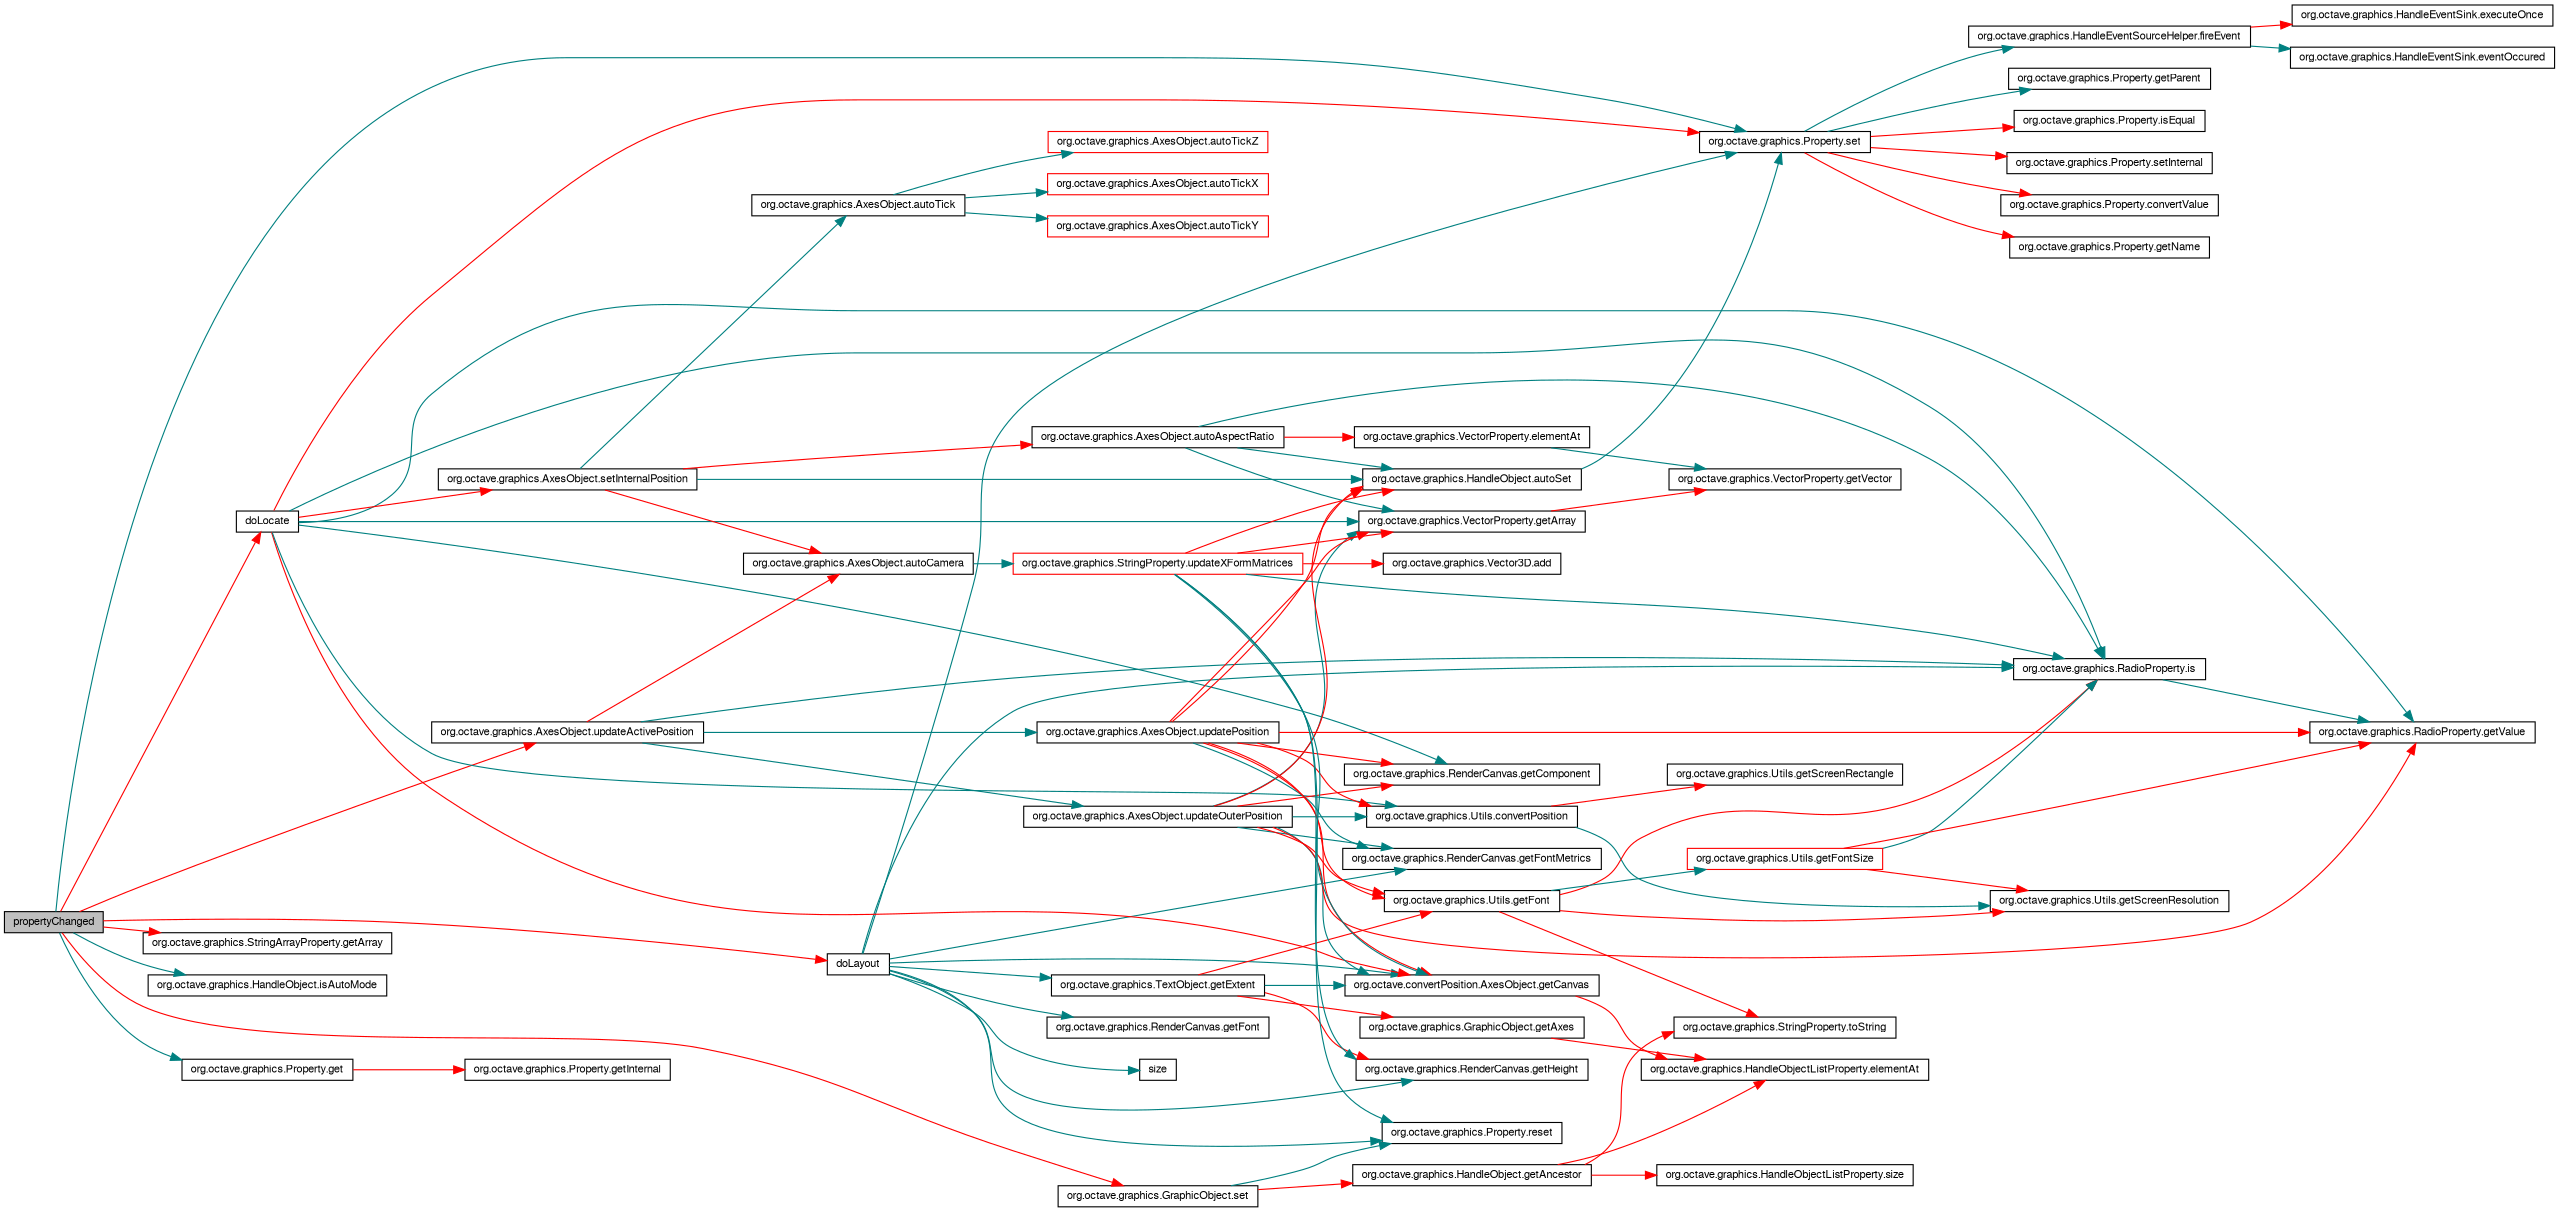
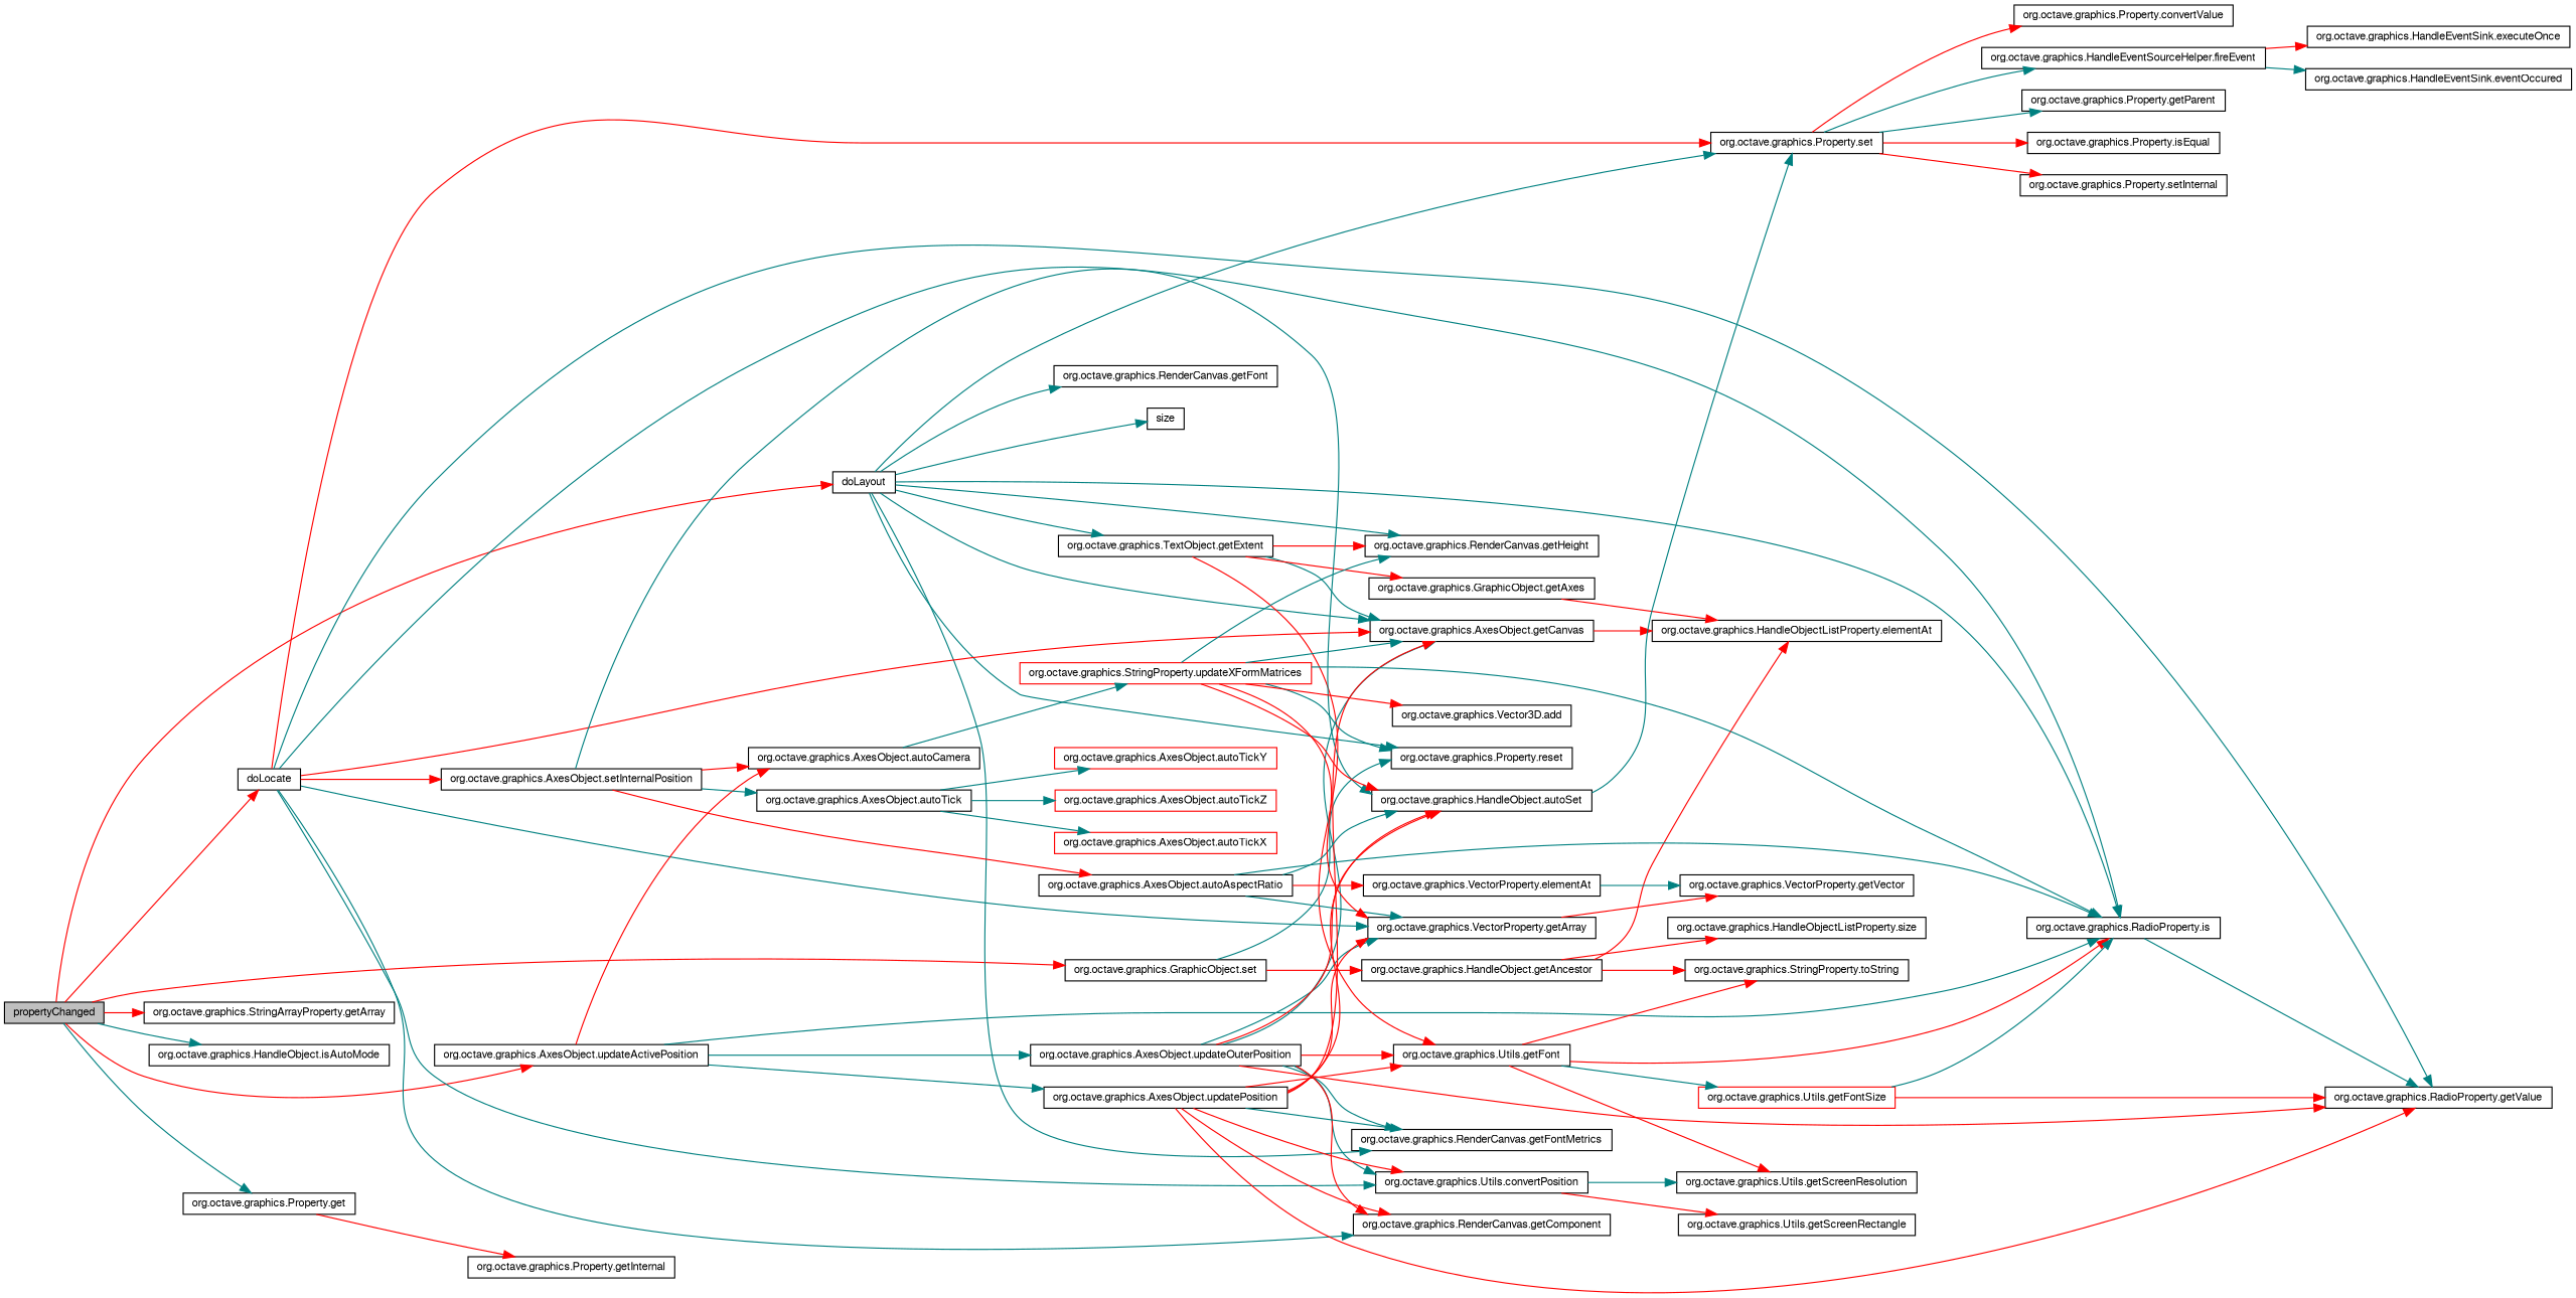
  digraph {
    rankdir=LR
    node [color=black fillcolor=white fontname=FreeSans fontsize=10 shape=record style=filled]
    edge [color=teal fontname=FreeSans fontsize=10 labelfontname=FreeSans labelfontsize=10 style=solid]
    n1 [fillcolor=grey75 fontcolor=black height=0.2 label=propertyChanged width=0.4]
    n2 [height=0.2 label=doLayout width=0.4]
    n3 [height=0.2 label="org.octave.graphics.Property.set" width=0.4]
    n4 [height=0.2 label=doLocate width=0.4]
    n5 [height=0.2 label="org.octave.graphics.Property.get" width=0.4]
    n6 [height=0.2 label="org.octave.graphics.StringArrayProperty.getArray" width=0.4]
    n7 [height=0.2 label="org.octave.graphics.HandleObject.isAutoMode" width=0.4]
    n8 [height=0.2 label="org.octave.graphics.GraphicObject.set" width=0.4]
    n9 [height=0.2 label="org.octave.graphics.AxesObject.updateActivePosition" width=0.4]
-   n10 [height=0.2 label="org.octave.convertPosition.AxesObject.getCanvas" width=0.4]
+   n10 [height=0.2 label="org.octave.graphics.AxesObject.getCanvas" width=0.4]
    n11 [height=0.2 label="org.octave.graphics.TextObject.getExtent" width=0.4]
    n12 [height=0.2 label="org.octave.graphics.RadioProperty.is" width=0.4]
    n13 [height=0.2 label="org.octave.graphics.RenderCanvas.getHeight" width=0.4]
    n14 [height=0.2 label="org.octave.graphics.RenderCanvas.getFont" width=0.4]
    n15 [height=0.2 label="org.octave.graphics.RenderCanvas.getFontMetrics" width=0.4]
    n16 [height=0.2 label="org.octave.graphics.Property.reset" width=0.4]
    n17 [height=0.2 label=size width=0.4]
    n18 [height=0.2 label="org.octave.graphics.Property.convertValue" width=0.4]
    n19 [height=0.2 label="org.octave.graphics.HandleEventSourceHelper.fireEvent" width=0.4]
-   n20 [height=0.2 label="org.octave.graphics.Property.getName" width=0.4]
    n21 [height=0.2 label="org.octave.graphics.Property.getParent" width=0.4]
    n22 [height=0.2 label="org.octave.graphics.Property.isEqual" width=0.4]
    n23 [height=0.2 label="org.octave.graphics.Property.setInternal" width=0.4]
    n24 [height=0.2 label="org.octave.graphics.RadioProperty.getValue" width=0.4]
    n25 [height=0.2 label="org.octave.graphics.Utils.convertPosition" width=0.4]
    n26 [height=0.2 label="org.octave.graphics.VectorProperty.getArray" width=0.4]
    n27 [height=0.2 label="org.octave.graphics.RenderCanvas.getComponent" width=0.4]
    n28 [height=0.2 label="org.octave.graphics.AxesObject.setInternalPosition" width=0.4]
    n29 [height=0.2 label="org.octave.graphics.Property.getInternal" width=0.4]
    n30 [height=0.2 label="org.octave.graphics.HandleObject.getAncestor" width=0.4]
    n31 [height=0.2 label="org.octave.graphics.AxesObject.autoCamera" width=0.4]
    n32 [height=0.2 label="org.octave.graphics.AxesObject.updateOuterPosition" width=0.4]
    n33 [height=0.2 label="org.octave.graphics.AxesObject.updatePosition" width=0.4]
    n34 [height=0.2 label="org.octave.graphics.HandleObjectListProperty.elementAt" width=0.4]
    n35 [height=0.2 label="org.octave.graphics.GraphicObject.getAxes" width=0.4]
    n36 [height=0.2 label="org.octave.graphics.Utils.getFont" width=0.4]
    n37 [height=0.2 label="org.octave.graphics.StringProperty.toString" width=0.4]
    n38 [color=red height=0.2 label="org.octave.graphics.Utils.getFontSize" width=0.4]
    n39 [height=0.2 label="org.octave.graphics.Utils.getScreenResolution" width=0.4]
    n40 [height=0.2 label="org.octave.graphics.HandleEventSink.eventOccured" width=0.4]
    n41 [height=0.2 label="org.octave.graphics.HandleEventSink.executeOnce" width=0.4]
    n42 [height=0.2 label="org.octave.graphics.Utils.getScreenRectangle" width=0.4]
    n43 [height=0.2 label="org.octave.graphics.VectorProperty.getVector" width=0.4]
    n44 [height=0.2 label="org.octave.graphics.AxesObject.autoAspectRatio" width=0.4]
    n45 [height=0.2 label="org.octave.graphics.HandleObject.autoSet" width=0.4]
    n46 [height=0.2 label="org.octave.graphics.AxesObject.autoTick" width=0.4]
    n47 [height=0.2 label="org.octave.graphics.VectorProperty.elementAt" width=0.4]
    n48 [color=red height=0.2 label="org.octave.graphics.StringProperty.updateXFormMatrices" width=0.4]
    n49 [color=red height=0.2 label="org.octave.graphics.AxesObject.autoTickX" width=0.4]
    n50 [color=red height=0.2 label="org.octave.graphics.AxesObject.autoTickY" width=0.4]
    n51 [color=red height=0.2 label="org.octave.graphics.AxesObject.autoTickZ" width=0.4]
    n52 [height=0.2 label="org.octave.graphics.Vector3D.add" width=0.4]
    n53 [height=0.2 label="org.octave.graphics.HandleObjectListProperty.size" width=0.4]
    n1 -> n2 [color=red]
-   n1 -> n3
    n1 -> n4 [color=red]
    n1 -> n5
    n1 -> n6 [color=red]
    n1 -> n7
    n1 -> n8 [color=red]
    n1 -> n9 [color=red]
    n2 -> n3
    n2 -> n10
    n2 -> n11
    n2 -> n12
    n2 -> n13
    n2 -> n14
    n2 -> n15
    n2 -> n16
    n2 -> n17
    n3 -> n18 [color=red]
    n3 -> n19
-   n3 -> n20 [color=red]
    n3 -> n21
    n3 -> n22 [color=red]
    n3 -> n23 [color=red]
    n4 -> n3 [color=red]
    n4 -> n10 [color=red]
    n4 -> n12
    n4 -> n24
    n4 -> n25
    n4 -> n26
    n4 -> n27
    n4 -> n28 [color=red]
    n5 -> n29 [color=red]
    n8 -> n16
    n8 -> n30 [color=red]
    n9 -> n12
    n9 -> n31 [color=red]
    n9 -> n32
    n9 -> n33
    n10 -> n34 [color=red]
    n11 -> n10
    n11 -> n13 [color=red]
    n11 -> n35 [color=red]
    n11 -> n36 [color=red]
    n12 -> n24
    n19 -> n40
    n19 -> n41 [color=red]
    n25 -> n39
    n25 -> n42 [color=red]
    n26 -> n43 [color=red]
    n28 -> n31 [color=red]
    n28 -> n44 [color=red]
    n28 -> n45
    n28 -> n46
    n30 -> n34 [color=red]
    n30 -> n37 [color=red]
    n30 -> n53 [color=red]
    n31 -> n48
    n32 -> n10
    n32 -> n15
    n32 -> n24 [color=red]
    n32 -> n25
    n32 -> n26
    n32 -> n27 [color=red]
    n32 -> n36 [color=red]
    n32 -> n45 [color=red]
    n33 -> n10 [color=red]
    n33 -> n15
    n33 -> n24 [color=red]
    n33 -> n25 [color=red]
    n33 -> n26 [color=red]
    n33 -> n27 [color=red]
    n33 -> n36 [color=red]
    n33 -> n45 [color=red]
    n35 -> n34 [color=red]
    n36 -> n12 [color=red]
    n36 -> n37 [color=red]
    n36 -> n38
    n36 -> n39 [color=red]
    n38 -> n12
    n38 -> n24 [color=red]
-   n38 -> n39 [color=red]
    n44 -> n12
    n44 -> n26
    n44 -> n45
    n44 -> n47 [color=red]
    n45 -> n3
    n46 -> n49
    n46 -> n50
    n46 -> n51
    n47 -> n43
    n48 -> n10
    n48 -> n12
    n48 -> n13
    n48 -> n16
    n48 -> n26 [color=red]
    n48 -> n45 [color=red]
    n48 -> n52 [color=red]
  }
